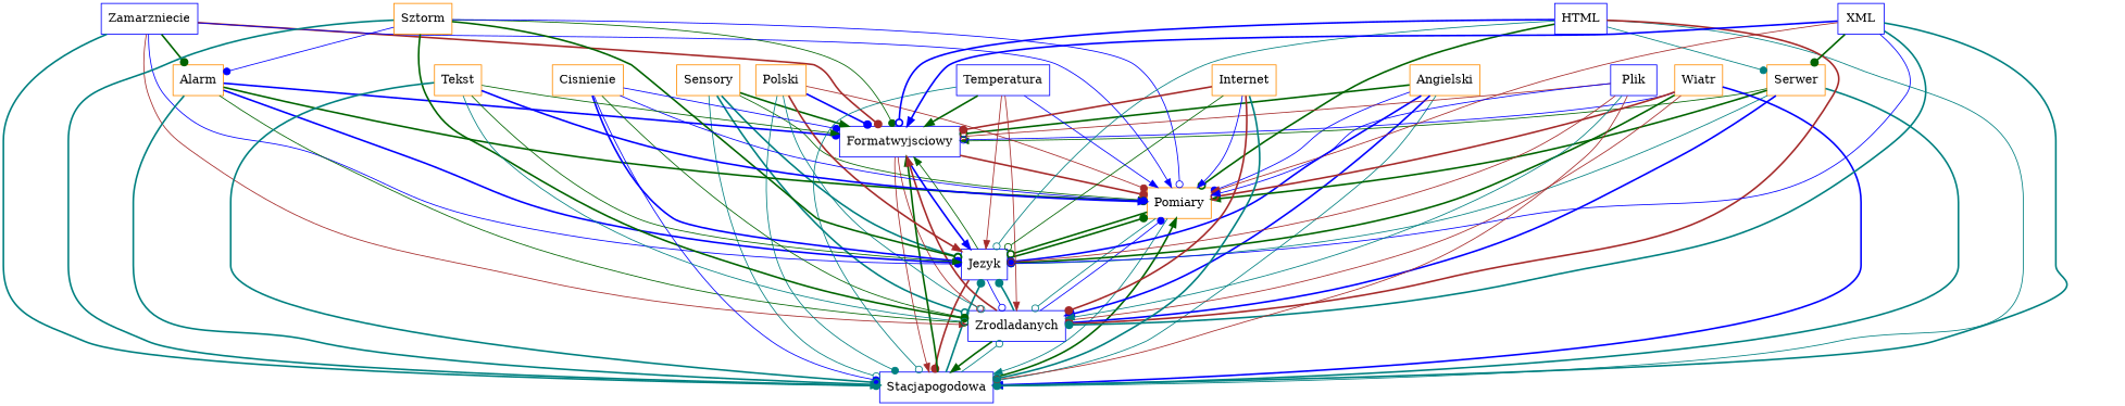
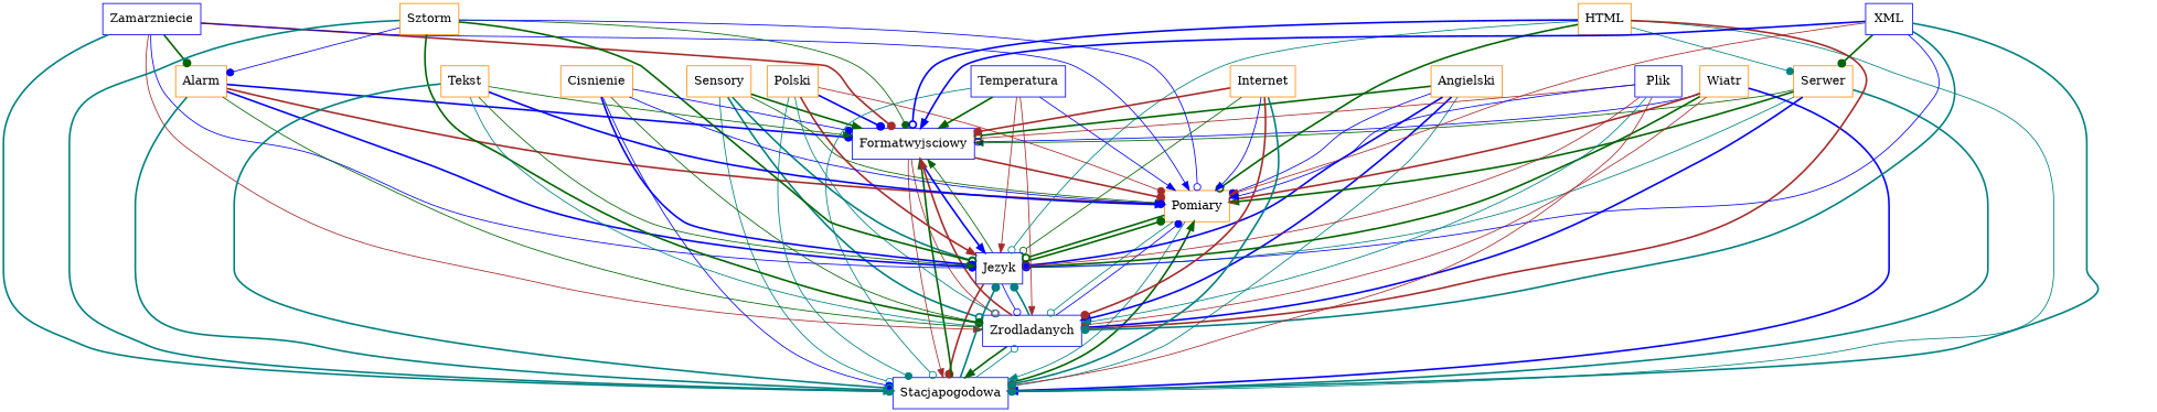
  digraph {
    rankdir=TB
    node [color=darkorange shape=box]
    edge [arrowhead=dot color=blue style=bold]
    n1 [label=Sensory]
    n2 [color=blue label=Formatwyjsciowy]
    n3 [label=Pomiary]
    n4 [color=blue label=Jezyk]
    n5 [color=blue label=Stacjapogodowa]
    n6 [color=blue label=Zrodladanych]
    n7 [label=Angielski]
    n8 [label=Serwer]
    n9 [color=blue label=Zamarzniecie]
    n10 [label=Alarm]
    n11 [label=Polski]
    n12 [color=blue label=Temperatura]
    n13 [label=Sztorm]
    n14 [label=Cisnienie]
    n15 [label=Wiatr]
    n16 [label=Tekst]
-   n17 [color=blue label=HTML]
+   n17 [label=HTML]
    n18 [color=blue label=XML]
    n19 [color=blue label=Plik]
    n20 [label=Internet]
    n1 -> n2 [arrowhead=normal color=darkgreen]
    n1 -> n3 [arrowhead=normal color=darkgreen style=solid]
    n1 -> n4 [arrowhead=odot color=teal]
    n1 -> n5 [arrowhead=odot color=teal style=solid]
    n1 -> n6 [arrowhead=odot color=teal]
    n2 -> n3 [color=brown]
    n2 -> n4 [arrowhead=normal]
    n2 -> n5 [arrowhead=normal color=brown style=solid]
    n2 -> n6 [arrowhead=odot color=brown style=solid]
    n3 -> n4 [arrowhead=odot color=darkgreen]
    n3 -> n5 [arrowhead=normal color=teal style=solid]
    n3 -> n6 [arrowhead=odot color=teal style=solid]
    n4 -> n2 [arrowhead=normal color=darkgreen style=solid]
    n4 -> n3 [color=darkgreen]
    n4 -> n5 [color=brown]
    n4 -> n6 [arrowhead=odot style=solid]
    n5 -> n2 [arrowhead=normal color=darkgreen]
    n5 -> n3 [arrowhead=normal color=darkgreen]
    n5 -> n4 [color=teal]
    n5 -> n6 [arrowhead=odot color=teal style=solid]
    n6 -> n2 [arrowhead=normal color=brown]
    n6 -> n3 [style=solid]
    n6 -> n4 [color=teal]
    n6 -> n5 [arrowhead=normal color=darkgreen]
    n7 -> n2 [arrowhead=odot color=darkgreen]
    n7 -> n3 [style=solid]
    n7 -> n4
    n7 -> n5 [color=teal style=solid]
    n7 -> n6 [arrowhead=normal]
    n8 -> n2 [arrowhead=normal color=darkgreen style=solid]
    n8 -> n3 [arrowhead=normal color=darkgreen]
    n8 -> n4 [color=teal style=solid]
    n8 -> n5 [arrowhead=normal color=teal]
    n8 -> n6
    n9 -> n2 [color=brown]
    n9 -> n3 [arrowhead=normal style=solid]
    n9 -> n4 [style=solid]
    n9 -> n5 [color=teal]
    n9 -> n6 [arrowhead=normal color=brown style=solid]
    n9 -> n10 [color=darkgreen]
    n10 -> n2
-   n10 -> n3 [arrowhead=odot color=darkgreen]
+   n10 -> n3 [arrowhead=odot color=brown]
    n10 -> n4 [arrowhead=odot]
    n10 -> n5 [arrowhead=normal color=teal]
    n10 -> n6 [arrowhead=odot color=darkgreen style=solid]
    n11 -> n2
    n11 -> n3 [color=brown style=solid]
    n11 -> n4 [arrowhead=normal color=brown]
    n11 -> n5 [color=teal style=solid]
    n11 -> n6 [arrowhead=odot color=teal style=solid]
    n12 -> n2 [arrowhead=normal color=darkgreen]
    n12 -> n3 [arrowhead=normal style=solid]
    n12 -> n4 [arrowhead=normal color=brown style=solid]
    n12 -> n5 [arrowhead=odot color=teal style=solid]
    n12 -> n6 [arrowhead=normal color=brown style=solid]
    n13 -> n2 [color=darkgreen style=solid]
    n13 -> n3 [arrowhead=odot style=solid]
    n13 -> n4 [arrowhead=odot color=darkgreen]
    n13 -> n5 [arrowhead=normal color=teal]
    n13 -> n6 [arrowhead=odot color=darkgreen]
    n13 -> n10 [style=solid]
    n14 -> n2 [style=solid]
    n14 -> n3 [style=solid]
    n14 -> n4
    n14 -> n5 [style=solid]
    n14 -> n6 [color=darkgreen style=solid]
    n15 -> n2 [arrowhead=odot style=solid]
    n15 -> n3 [arrowhead=odot color=brown]
    n15 -> n4 [arrowhead=odot color=darkgreen]
    n15 -> n5 [arrowhead=normal]
    n15 -> n6 [color=brown style=solid]
    n16 -> n2 [arrowhead=normal color=darkgreen style=solid]
    n16 -> n3 [arrowhead=normal]
    n16 -> n4 [arrowhead=normal color=darkgreen style=solid]
    n16 -> n5 [arrowhead=odot color=teal]
    n16 -> n6 [arrowhead=odot color=teal style=solid]
    n17 -> n2 [arrowhead=odot]
    n17 -> n3 [arrowhead=odot color=darkgreen]
    n17 -> n4 [arrowhead=odot color=teal style=solid]
    n17 -> n5 [color=teal style=solid]
    n17 -> n6 [arrowhead=odot color=brown]
    n17 -> n8 [color=teal style=solid]
    n18 -> n2 [arrowhead=normal]
    n18 -> n3 [arrowhead=normal color=brown style=solid]
    n18 -> n4 [style=solid]
    n18 -> n5 [color=teal]
    n18 -> n6 [color=teal]
    n18 -> n8 [color=darkgreen]
    n19 -> n2 [arrowhead=odot color=brown style=solid]
    n19 -> n3 [arrowhead=normal style=solid]
    n19 -> n4 [arrowhead=odot color=brown style=solid]
    n19 -> n5 [arrowhead=odot color=brown style=solid]
    n19 -> n6 [arrowhead=normal color=teal style=solid]
    n20 -> n2 [color=brown]
    n20 -> n3 [arrowhead=normal style=solid]
    n20 -> n4 [arrowhead=odot color=darkgreen style=solid]
    n20 -> n5 [arrowhead=odot color=teal]
    n20 -> n6 [color=brown]
  }
